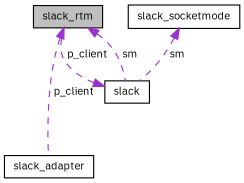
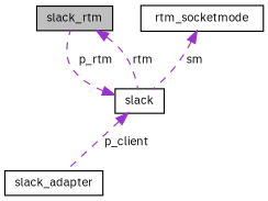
  digraph {
    fontname="IBM Plex Sans"
    node [color=black fillcolor=white fontname="IBM Plex Sans" fontsize=10 shape=record style=filled]
    edge [color=darkorchid3 dir=back fontname="IBM Plex Sans" fontsize=10 labelfontname=Helvetica labelfontsize=10 style=dashed]
    n1 [fillcolor=grey75 fontcolor=black height=0.2 label=slack_rtm width=0.4]
    n2 [height=0.2 label=slack width=0.4]
    n3 [height=0.2 label=slack_adapter width=0.4]
-   n4 [height=0.2 label=slack_socketmode width=0.4]
-   n1 -> n2 [label=" sm"]
-   n2 -> n1 [label=" p_client"]
-   n1 -> n3 [label=" p_client"]
+   n4 [height=0.2 label=rtm_socketmode width=0.4]
+   n1 -> n2 [label=" rtm"]
+   n2 -> n1 [label=" p_rtm"]
+   n2 -> n3 [label=" p_client"]
    n4 -> n2 [label=" sm"]
  }
